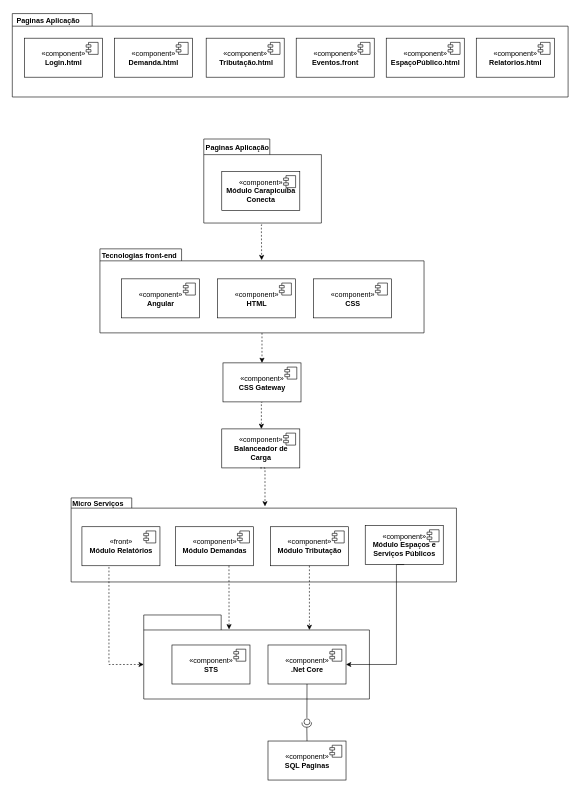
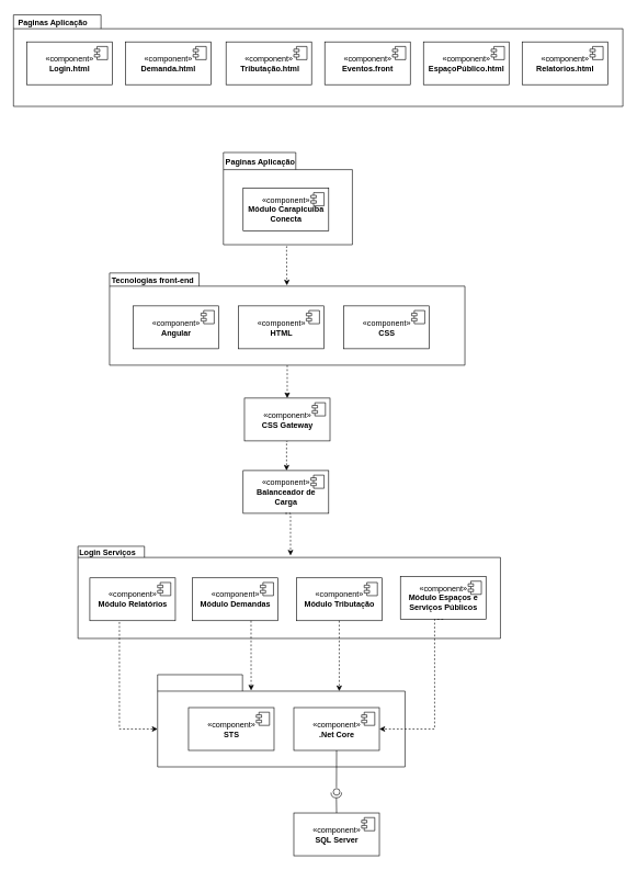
  <mxCell id="0" />
  <mxCell id="1" parent="0" />
  <mxCell id="2" value="" style="shape=folder;fontStyle=1;spacingTop=10;tabWidth=110;tabHeight=26;tabPosition=left;html=1;aspect=fixed;" vertex="1" parent="1"><mxGeometry x="339" y="231" width="196" height="140" as="geometry" /></mxCell>
  <mxCell id="3" style="edgeStyle=orthogonalEdgeStyle;rounded=0;orthogonalLoop=1;jettySize=auto;html=1;entryX=0.499;entryY=0.134;entryDx=0;entryDy=0;entryPerimeter=0;dashed=1;" edge="1" parent="1" target="20"><mxGeometry relative="1" as="geometry"><mxPoint x="436.25" y="374" as="sourcePoint" /><mxPoint x="436.25" y="427" as="targetPoint" /><Array as="points"><mxPoint x="435" y="374" /><mxPoint x="435" y="383" /><mxPoint x="435" y="383" /></Array></mxGeometry></mxCell>
- <mxCell id="4" value="«component»&lt;br&gt;&lt;b&gt;SQL Paginas&lt;/b&gt;" style="html=1;dropTarget=0;" vertex="1" parent="1"><mxGeometry x="446" y="1234" width="130" height="65" as="geometry" /></mxCell>
+ <mxCell id="4" value="«component»&lt;br&gt;&lt;b&gt;SQL Server&lt;/b&gt;" style="html=1;dropTarget=0;" vertex="1" parent="1"><mxGeometry x="446" y="1234" width="130" height="65" as="geometry" /></mxCell>
  <mxCell id="5" value="" style="shape=module;jettyWidth=8;jettyHeight=4;" vertex="1" parent="4"><mxGeometry x="1" width="20" height="20" relative="1" as="geometry"><mxPoint x="-27" y="7" as="offset" /></mxGeometry></mxCell>
  <mxCell id="6" value="«component»&lt;br&gt;&lt;b&gt;Balanceador de &lt;br&gt;Carga&lt;/b&gt;" style="html=1;dropTarget=0;aspect=fixed;" vertex="1" parent="1"><mxGeometry x="369" y="714" width="130" height="65" as="geometry" /></mxCell>
  <mxCell id="7" value="" style="shape=module;jettyWidth=8;jettyHeight=4;" vertex="1" parent="6"><mxGeometry x="1" width="20" height="20" relative="1" as="geometry"><mxPoint x="-27" y="7" as="offset" /></mxGeometry></mxCell>
  <mxCell id="8" style="edgeStyle=orthogonalEdgeStyle;rounded=0;orthogonalLoop=1;jettySize=auto;html=1;exitX=0.5;exitY=1;exitDx=0;exitDy=0;entryX=0.5;entryY=0;entryDx=0;entryDy=0;dashed=1;" edge="1" parent="1"><mxGeometry relative="1" as="geometry"><mxPoint x="437" y="669" as="sourcePoint" /><mxPoint x="435" y="714" as="targetPoint" /><Array as="points"><mxPoint x="435" y="669" /></Array></mxGeometry></mxCell>
  <mxCell id="9" value="«component»&lt;br&gt;&lt;b&gt;CSS Gateway&lt;/b&gt;" style="html=1;dropTarget=0;aspect=fixed;" vertex="1" parent="1"><mxGeometry x="371" y="604" width="130" height="65" as="geometry" /></mxCell>
  <mxCell id="10" value="" style="shape=module;jettyWidth=8;jettyHeight=4;" vertex="1" parent="9"><mxGeometry x="1" width="20" height="20" relative="1" as="geometry"><mxPoint x="-27" y="7" as="offset" /></mxGeometry></mxCell>
  <mxCell id="11" style="edgeStyle=orthogonalEdgeStyle;rounded=0;orthogonalLoop=1;jettySize=auto;html=1;exitX=0.5;exitY=1;exitDx=0;exitDy=0;exitPerimeter=0;dashed=1;" edge="1" parent="1" source="20" target="9"><mxGeometry relative="1" as="geometry" /></mxCell>
  <mxCell id="12" value="" style="shape=folder;fontStyle=1;spacingTop=10;tabWidth=129;tabHeight=25;tabPosition=left;html=1;" vertex="1" parent="1"><mxGeometry x="239" y="1024" width="376" height="140" as="geometry" /></mxCell>
  <mxCell id="13" value="«component»&lt;br&gt;&lt;b&gt;STS&lt;br&gt;&lt;/b&gt;" style="html=1;dropTarget=0;" vertex="1" parent="1"><mxGeometry x="286" y="1074" width="130" height="65" as="geometry" /></mxCell>
  <mxCell id="14" value="" style="shape=module;jettyWidth=8;jettyHeight=4;" vertex="1" parent="13"><mxGeometry x="1" width="20" height="20" relative="1" as="geometry"><mxPoint x="-27" y="7" as="offset" /></mxGeometry></mxCell>
  <mxCell id="15" value="«component»&lt;br&gt;&lt;b&gt;.Net Core&lt;/b&gt;&lt;b&gt;&lt;br&gt;&lt;/b&gt;" style="html=1;dropTarget=0;" vertex="1" parent="1"><mxGeometry x="446" y="1074" width="130" height="65" as="geometry" /></mxCell>
  <mxCell id="16" value="" style="shape=module;jettyWidth=8;jettyHeight=4;" vertex="1" parent="15"><mxGeometry x="1" width="20" height="20" relative="1" as="geometry"><mxPoint x="-27" y="7" as="offset" /></mxGeometry></mxCell>
  <mxCell id="17" value="" style="rounded=0;orthogonalLoop=1;jettySize=auto;html=1;endArrow=none;endFill=0;exitX=0.5;exitY=1;exitDx=0;exitDy=0;entryX=0.483;entryY=-0.15;entryDx=0;entryDy=0;entryPerimeter=0;" edge="1" target="19" parent="1" source="15"><mxGeometry relative="1" as="geometry"><mxPoint x="213" y="1064" as="sourcePoint" /><mxPoint x="511" y="1184" as="targetPoint" /></mxGeometry></mxCell>
  <mxCell id="18" value="" style="rounded=0;orthogonalLoop=1;jettySize=auto;html=1;endArrow=halfCircle;endFill=0;endSize=6;strokeWidth=1;" edge="1" parent="1"><mxGeometry relative="1" as="geometry"><mxPoint x="511" y="1234" as="sourcePoint" /><mxPoint x="510.58" y="1203" as="targetPoint" /></mxGeometry></mxCell>
  <mxCell id="19" value="" style="ellipse;whiteSpace=wrap;html=1;fontFamily=Helvetica;fontSize=12;fontColor=#000000;align=center;strokeColor=#000000;fillColor=#ffffff;points=[];aspect=fixed;resizable=0;rotation=0;" vertex="1" parent="1"><mxGeometry x="506" y="1197" width="10" height="10" as="geometry" /></mxCell>
  <mxCell id="20" value="" style="shape=folder;fontStyle=1;spacingTop=10;tabWidth=136;tabHeight=20;tabPosition=left;html=1;" vertex="1" parent="1"><mxGeometry x="166" y="414" width="540" height="140" as="geometry" /></mxCell>
  <mxCell id="21" value="«component»&lt;br&gt;&lt;b&gt;Angular&lt;/b&gt;" style="html=1;dropTarget=0;" vertex="1" parent="1"><mxGeometry x="202" y="464" width="130" height="65" as="geometry" /></mxCell>
  <mxCell id="22" value="" style="shape=module;jettyWidth=8;jettyHeight=4;" vertex="1" parent="21"><mxGeometry x="1" width="20" height="20" relative="1" as="geometry"><mxPoint x="-27" y="7" as="offset" /></mxGeometry></mxCell>
  <mxCell id="23" value="«component»&lt;br&gt;&lt;b&gt;CSS&lt;/b&gt;" style="html=1;dropTarget=0;aspect=fixed;" vertex="1" parent="1"><mxGeometry x="522" y="464" width="130" height="65" as="geometry" /></mxCell>
  <mxCell id="24" value="" style="shape=module;jettyWidth=8;jettyHeight=4;" vertex="1" parent="23"><mxGeometry x="1" width="20" height="20" relative="1" as="geometry"><mxPoint x="-27" y="7" as="offset" /></mxGeometry></mxCell>
  <mxCell id="25" value="«component»&lt;br&gt;&lt;b&gt;HTML&lt;/b&gt;" style="html=1;dropTarget=0;" vertex="1" parent="1"><mxGeometry x="362" y="464" width="130" height="65" as="geometry" /></mxCell>
  <mxCell id="26" value="" style="shape=module;jettyWidth=8;jettyHeight=4;" vertex="1" parent="25"><mxGeometry x="1" width="20" height="20" relative="1" as="geometry"><mxPoint x="-27" y="7" as="offset" /></mxGeometry></mxCell>
  <mxCell id="27" value="Tecnologias front-end" style="text;align=center;fontStyle=1;verticalAlign=middle;spacingLeft=3;spacingRight=3;strokeColor=none;rotatable=0;points=[[0,0.5],[1,0.5]];portConstraint=eastwest;" vertex="1" parent="1"><mxGeometry x="192" y="412" width="80" height="26" as="geometry" /></mxCell>
  <mxCell id="28" style="edgeStyle=orthogonalEdgeStyle;rounded=0;orthogonalLoop=1;jettySize=auto;html=1;exitX=0.5;exitY=1;exitDx=0;exitDy=0;entryX=0;entryY=0;entryDx=290;entryDy=14;entryPerimeter=0;dashed=1;" edge="1" parent="1"><mxGeometry relative="1" as="geometry"><mxPoint x="433" y="779" as="sourcePoint" /><mxPoint x="441" y="843" as="targetPoint" /><Array as="points"><mxPoint x="441" y="779" /></Array></mxGeometry></mxCell>
  <mxCell id="29" value="" style="shape=folder;fontStyle=1;spacingTop=10;tabWidth=101;tabHeight=17;tabPosition=left;html=1;" vertex="1" parent="1"><mxGeometry x="118" y="829" width="642" height="140" as="geometry" /></mxCell>
  <mxCell id="30" value="«component»&lt;br&gt;&lt;b&gt;Módulo Demandas&lt;br&gt;&lt;/b&gt;" style="html=1;dropTarget=0;" vertex="1" parent="1"><mxGeometry x="292.12" y="877" width="130" height="65" as="geometry" /></mxCell>
  <mxCell id="31" value="" style="shape=module;jettyWidth=8;jettyHeight=4;" vertex="1" parent="30"><mxGeometry x="1" width="20" height="20" relative="1" as="geometry"><mxPoint x="-27" y="7" as="offset" /></mxGeometry></mxCell>
  <mxCell id="32" value="«component»&lt;br&gt;&lt;b&gt;Módulo Tributação&lt;br&gt;&lt;/b&gt;" style="html=1;dropTarget=0;" vertex="1" parent="1"><mxGeometry x="450" y="877" width="130" height="65" as="geometry" /></mxCell>
  <mxCell id="33" value="" style="shape=module;jettyWidth=8;jettyHeight=4;" vertex="1" parent="32"><mxGeometry x="1" width="20" height="20" relative="1" as="geometry"><mxPoint x="-27" y="7" as="offset" /></mxGeometry></mxCell>
  <mxCell id="34" value="«component»&lt;br&gt;&lt;b&gt;Módulo Espaços e &lt;br&gt;Serviços Públicos&lt;br&gt;&lt;/b&gt;" style="html=1;dropTarget=0;" vertex="1" parent="1"><mxGeometry x="608" y="875" width="130" height="65" as="geometry" /></mxCell>
  <mxCell id="35" value="" style="shape=module;jettyWidth=8;jettyHeight=4;" vertex="1" parent="34"><mxGeometry x="1" width="20" height="20" relative="1" as="geometry"><mxPoint x="-27" y="7" as="offset" /></mxGeometry></mxCell>
- <mxCell id="36" value="Micro Serviços" style="text;align=center;fontStyle=1;verticalAlign=middle;spacingLeft=3;spacingRight=3;strokeColor=none;rotatable=0;points=[[0,0.5],[1,0.5]];portConstraint=eastwest;" vertex="1" parent="1"><mxGeometry x="123" y="825" width="80.25" height="26" as="geometry" /></mxCell>
+ <mxCell id="36" value="Login Serviços" style="text;align=center;fontStyle=1;verticalAlign=middle;spacingLeft=3;spacingRight=3;strokeColor=none;rotatable=0;points=[[0,0.5],[1,0.5]];portConstraint=eastwest;" vertex="1" parent="1"><mxGeometry x="123" y="825" width="80.25" height="26" as="geometry" /></mxCell>
  <mxCell id="37" value="" style="group" vertex="1" connectable="0" parent="1"><mxGeometry x="20" y="20" width="926" height="141" as="geometry" /></mxCell>
  <mxCell id="38" value="" style="shape=folder;fontStyle=1;spacingTop=10;tabWidth=133;tabHeight=21;tabPosition=left;html=1;" vertex="1" parent="37"><mxGeometry y="2" width="926" height="139" as="geometry" /></mxCell>
  <mxCell id="39" value="«component»&lt;br&gt;&lt;b&gt;&amp;nbsp;Tributação.html&lt;/b&gt;" style="html=1;dropTarget=0;aspect=fixed;" vertex="1" parent="37"><mxGeometry x="323" y="43" width="130" height="65" as="geometry" /></mxCell>
  <mxCell id="40" value="" style="shape=module;jettyWidth=8;jettyHeight=4;" vertex="1" parent="39"><mxGeometry x="1" width="20" height="20" relative="1" as="geometry"><mxPoint x="-27" y="7" as="offset" /></mxGeometry></mxCell>
  <mxCell id="41" value="«component»&lt;br&gt;&lt;b&gt;Login.html&lt;/b&gt;" style="html=1;dropTarget=0;" vertex="1" parent="37"><mxGeometry x="20" y="43" width="130" height="65" as="geometry" /></mxCell>
  <mxCell id="42" value="" style="shape=module;jettyWidth=8;jettyHeight=4;" vertex="1" parent="41"><mxGeometry x="1" width="20" height="20" relative="1" as="geometry"><mxPoint x="-27" y="7" as="offset" /></mxGeometry></mxCell>
  <mxCell id="43" value="«component»&lt;br&gt;&lt;b&gt;Eventos.front&lt;/b&gt;" style="html=1;dropTarget=0;aspect=fixed;" vertex="1" parent="37"><mxGeometry x="473" y="43" width="130" height="65" as="geometry" /></mxCell>
  <mxCell id="44" value="" style="shape=module;jettyWidth=8;jettyHeight=4;" vertex="1" parent="43"><mxGeometry x="1" width="20" height="20" relative="1" as="geometry"><mxPoint x="-27" y="7" as="offset" /></mxGeometry></mxCell>
  <mxCell id="45" value="«component»&lt;br&gt;&lt;b&gt;EspaçoPúblico.html&lt;/b&gt;" style="html=1;dropTarget=0;aspect=fixed;" vertex="1" parent="37"><mxGeometry x="623" y="43" width="130" height="65" as="geometry" /></mxCell>
  <mxCell id="46" value="" style="shape=module;jettyWidth=8;jettyHeight=4;" vertex="1" parent="45"><mxGeometry x="1" width="20" height="20" relative="1" as="geometry"><mxPoint x="-27" y="7" as="offset" /></mxGeometry></mxCell>
  <mxCell id="47" value="«component»&lt;br&gt;&lt;b&gt;Demanda.html&lt;/b&gt;" style="html=1;dropTarget=0;" vertex="1" parent="37"><mxGeometry x="170" y="43" width="130" height="65" as="geometry" /></mxCell>
  <mxCell id="48" value="" style="shape=module;jettyWidth=8;jettyHeight=4;" vertex="1" parent="47"><mxGeometry x="1" width="20" height="20" relative="1" as="geometry"><mxPoint x="-27" y="7" as="offset" /></mxGeometry></mxCell>
  <mxCell id="49" value="Paginas Aplicação" style="text;align=center;fontStyle=1;verticalAlign=middle;spacingLeft=3;spacingRight=3;strokeColor=none;rotatable=0;points=[[0,0.5],[1,0.5]];portConstraint=eastwest;" vertex="1" parent="37"><mxGeometry x="20" width="80" height="26" as="geometry" /></mxCell>
  <mxCell id="50" value="«component»&lt;br&gt;&lt;b&gt;Relatorios.html&lt;/b&gt;" style="html=1;dropTarget=0;aspect=fixed;" vertex="1" parent="37"><mxGeometry x="773" y="43" width="130" height="65" as="geometry" /></mxCell>
  <mxCell id="51" value="" style="shape=module;jettyWidth=8;jettyHeight=4;" vertex="1" parent="50"><mxGeometry x="1" width="20" height="20" relative="1" as="geometry"><mxPoint x="-27" y="7" as="offset" /></mxGeometry></mxCell>
  <mxCell id="52" value="«component»&lt;br&gt;&lt;b&gt;Módulo Carapicuíba&lt;br&gt;Conecta&lt;/b&gt;" style="html=1;dropTarget=0;" vertex="1" parent="1"><mxGeometry x="369" y="285" width="130" height="65" as="geometry" /></mxCell>
  <mxCell id="53" value="" style="shape=module;jettyWidth=8;jettyHeight=4;" vertex="1" parent="52"><mxGeometry x="1" width="20" height="20" relative="1" as="geometry"><mxPoint x="-27" y="7" as="offset" /></mxGeometry></mxCell>
  <mxCell id="54" value="Paginas Aplicação" style="text;align=center;fontStyle=1;verticalAlign=middle;spacingLeft=3;spacingRight=3;strokeColor=none;rotatable=0;points=[[0,0.5],[1,0.5]];portConstraint=eastwest;" vertex="1" parent="1"><mxGeometry x="355.25" y="231" width="80" height="26" as="geometry" /></mxCell>
  <mxCell id="55" style="edgeStyle=orthogonalEdgeStyle;rounded=0;orthogonalLoop=1;jettySize=auto;html=1;dashed=1;entryX=0.378;entryY=0.171;entryDx=0;entryDy=0;entryPerimeter=0;" edge="1" parent="1" target="12"><mxGeometry relative="1" as="geometry"><mxPoint x="381" y="942" as="sourcePoint" /><Array as="points"><mxPoint x="381" y="942" /></Array></mxGeometry></mxCell>
  <mxCell id="56" style="edgeStyle=orthogonalEdgeStyle;rounded=0;orthogonalLoop=1;jettySize=auto;html=1;exitX=0.5;exitY=1;exitDx=0;exitDy=0;dashed=1;" edge="1" parent="1" source="32"><mxGeometry relative="1" as="geometry"><mxPoint x="515" y="1049" as="targetPoint" /><Array as="points"><mxPoint x="515" y="1049" /></Array></mxGeometry></mxCell>
- <mxCell id="57" style="edgeStyle=orthogonalEdgeStyle;rounded=0;orthogonalLoop=1;jettySize=auto;html=1;exitX=0.5;exitY=1;exitDx=0;exitDy=0;dashed=0;entryX=1;entryY=0.5;entryDx=0;entryDy=0;" edge="1" parent="1" source="34" target="15"><mxGeometry relative="1" as="geometry"><Array as="points"><mxPoint x="660" y="940" /><mxPoint x="660" y="1107" /></Array></mxGeometry></mxCell>
- <mxCell id="58" value="«front»&lt;br&gt;&lt;b&gt;Módulo Relatórios&lt;br&gt;&lt;/b&gt;" style="html=1;dropTarget=0;" vertex="1" parent="1"><mxGeometry x="136" y="877" width="130" height="65" as="geometry" /></mxCell>
+ <mxCell id="57" style="edgeStyle=orthogonalEdgeStyle;rounded=0;orthogonalLoop=1;jettySize=auto;html=1;exitX=0.5;exitY=1;exitDx=0;exitDy=0;dashed=1;entryX=1;entryY=0.5;entryDx=0;entryDy=0;" edge="1" parent="1" source="34" target="15"><mxGeometry relative="1" as="geometry"><Array as="points"><mxPoint x="660" y="940" /><mxPoint x="660" y="1107" /></Array></mxGeometry></mxCell>
+ <mxCell id="58" value="«component»&lt;br&gt;&lt;b&gt;Módulo Relatórios&lt;br&gt;&lt;/b&gt;" style="html=1;dropTarget=0;" vertex="1" parent="1"><mxGeometry x="136" y="877" width="130" height="65" as="geometry" /></mxCell>
  <mxCell id="59" value="" style="shape=module;jettyWidth=8;jettyHeight=4;" vertex="1" parent="58"><mxGeometry x="1" width="20" height="20" relative="1" as="geometry"><mxPoint x="-27" y="7" as="offset" /></mxGeometry></mxCell>
  <mxCell id="60" style="edgeStyle=orthogonalEdgeStyle;rounded=0;orthogonalLoop=1;jettySize=auto;html=1;dashed=1;entryX=0;entryY=0;entryDx=0;entryDy=82.5;entryPerimeter=0;" edge="1" parent="1" target="12"><mxGeometry relative="1" as="geometry"><mxPoint x="181" y="944" as="sourcePoint" /><mxPoint x="203.378" y="1050" as="targetPoint" /><Array as="points"><mxPoint x="181" y="944" /><mxPoint x="181" y="1107" /></Array></mxGeometry></mxCell>
